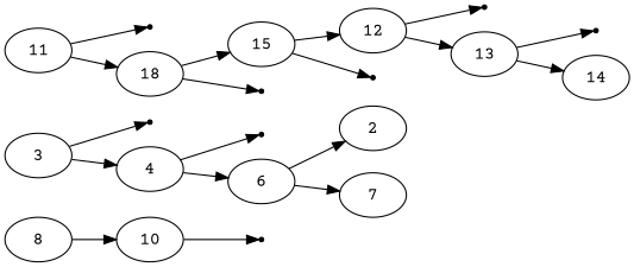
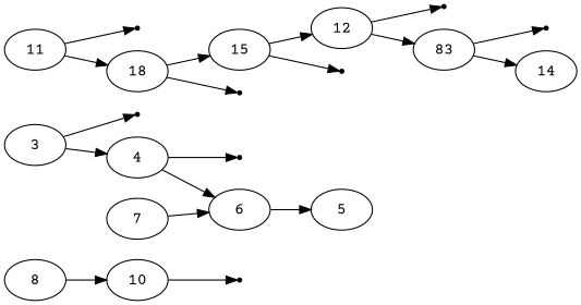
  digraph {
    fontname="Courier Prime"
    ordering=out
    rankdir=LR
    node [fontname="Courier Prime"]
    edge [fontname="Courier Prime"]
    8
    10
    null0 [shape=point]
    3
    4
    null2 [shape=point]
    null1 [shape=point]
    6
    null3 [shape=point]
    11
    18
-   5 [label=2]
+   5
    7
    15
    null4 [shape=point]
    12
    null5 [shape=point]
    null6 [shape=point]
-   13
+   13 [label=83]
    null7 [shape=point]
    14
    8 -> 10
    10 -> null2
    3 -> null0
    3 -> 4
    4 -> null1
    4 -> 6
    6 -> 5
-   6 -> 7
+   7 -> 6
    11 -> null3
    11 -> 18
    18 -> 15
    18 -> null4
    15 -> 12
    15 -> null5
    12 -> null6
    12 -> 13
    13 -> null7
    13 -> 14
  }
